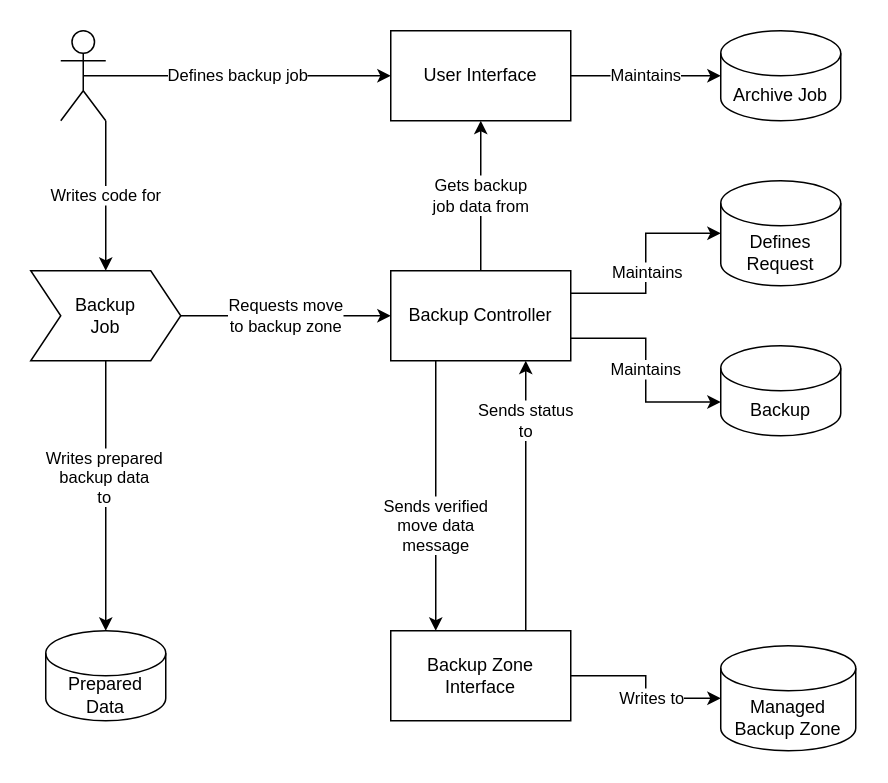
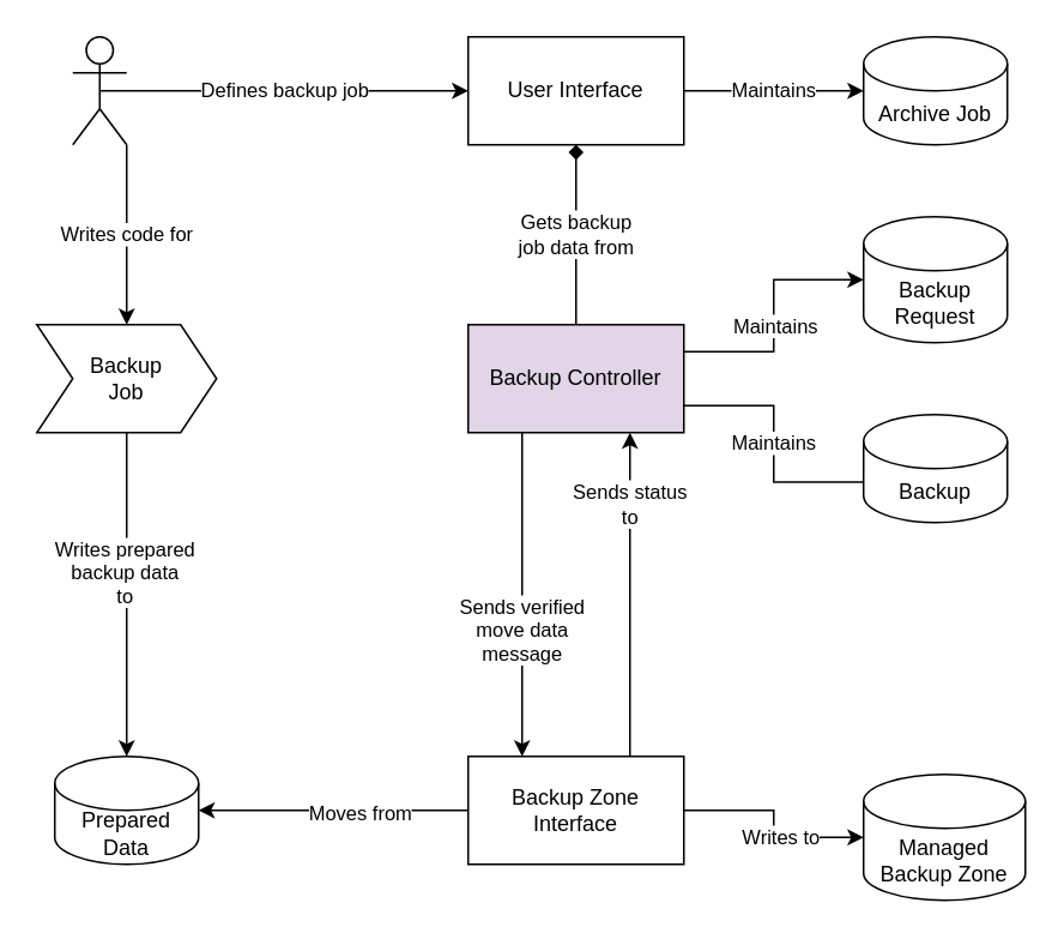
  <mxCell id="0" />
  <mxCell id="1" parent="0" />
  <mxCell id="2" value="Maintains" style="edgeStyle=orthogonalEdgeStyle;rounded=0;orthogonalLoop=1;jettySize=auto;html=1;exitX=1;exitY=0.5;exitDx=0;exitDy=0;entryX=0;entryY=0.5;entryDx=0;entryDy=0;entryPerimeter=0;" edge="1" parent="1" source="3" target="7"><mxGeometry relative="1" as="geometry" /></mxCell>
  <mxCell id="3" value="User Interface" style="rounded=0;whiteSpace=wrap;html=1;" vertex="1" parent="1"><mxGeometry x="260" y="20" width="120" height="60" as="geometry" /></mxCell>
  <mxCell id="4" value="Defines backup job" style="edgeStyle=orthogonalEdgeStyle;rounded=0;orthogonalLoop=1;jettySize=auto;html=1;exitX=0.5;exitY=0.5;exitDx=0;exitDy=0;exitPerimeter=0;entryX=0;entryY=0.5;entryDx=0;entryDy=0;" edge="1" parent="1" source="6" target="3"><mxGeometry relative="1" as="geometry" /></mxCell>
  <mxCell id="5" value="Writes code for" style="edgeStyle=orthogonalEdgeStyle;rounded=0;orthogonalLoop=1;jettySize=auto;html=1;exitX=1;exitY=1;exitDx=0;exitDy=0;exitPerimeter=0;entryX=0.5;entryY=0;entryDx=0;entryDy=0;" edge="1" parent="1" source="6" target="19"><mxGeometry relative="1" as="geometry" /></mxCell>
  <mxCell id="6" value="" style="shape=umlActor;verticalLabelPosition=bottom;verticalAlign=top;html=1;outlineConnect=0;" vertex="1" parent="1"><mxGeometry x="40" y="20" width="30" height="60" as="geometry" /></mxCell>
  <mxCell id="7" value="Archive Job" style="shape=cylinder3;whiteSpace=wrap;html=1;boundedLbl=1;backgroundOutline=1;size=15;" vertex="1" parent="1"><mxGeometry x="480" y="20" width="80" height="60" as="geometry" /></mxCell>
  <mxCell id="8" style="edgeStyle=orthogonalEdgeStyle;rounded=0;orthogonalLoop=1;jettySize=auto;html=1;exitX=1;exitY=0.25;exitDx=0;exitDy=0;entryX=0;entryY=0.5;entryDx=0;entryDy=0;entryPerimeter=0;" edge="1" parent="1" source="13" target="14"><mxGeometry relative="1" as="geometry" /></mxCell>
  <mxCell id="9" value="Maintains" style="edgeLabel;html=1;align=center;verticalAlign=middle;resizable=0;points=[];" vertex="1" connectable="0" parent="8"><mxGeometry x="0.5" relative="1" as="geometry"><mxPoint x="-15" y="25" as="offset" /></mxGeometry></mxCell>
- <mxCell id="10" value="Maintains" style="edgeStyle=orthogonalEdgeStyle;rounded=0;orthogonalLoop=1;jettySize=auto;html=1;exitX=1;exitY=0.75;exitDx=0;exitDy=0;entryX=0;entryY=0;entryDx=0;entryDy=37.5;entryPerimeter=0;" edge="1" parent="1" source="13" target="15"><mxGeometry relative="1" as="geometry" /></mxCell>
- <mxCell id="11" value="&lt;div&gt;Gets backup&lt;/div&gt;&lt;div&gt;job data from&lt;br&gt;&lt;/div&gt;" style="edgeStyle=orthogonalEdgeStyle;rounded=0;orthogonalLoop=1;jettySize=auto;html=1;exitX=0.5;exitY=0;exitDx=0;exitDy=0;" edge="1" parent="1" source="13" target="3"><mxGeometry relative="1" as="geometry" /></mxCell>
+ <mxCell id="10" value="Maintains" style="edgeStyle=orthogonalEdgeStyle;rounded=0;orthogonalLoop=1;jettySize=auto;html=1;exitX=1;exitY=0.75;exitDx=0;exitDy=0;entryX=0;entryY=0;entryDx=0;entryDy=37.5;entryPerimeter=0;endArrow=none;" edge="1" parent="1" source="13" target="15"><mxGeometry relative="1" as="geometry" /></mxCell>
+ <mxCell id="11" value="&lt;div&gt;Gets backup&lt;/div&gt;&lt;div&gt;job data from&lt;br&gt;&lt;/div&gt;" style="edgeStyle=orthogonalEdgeStyle;rounded=0;orthogonalLoop=1;jettySize=auto;html=1;exitX=0.5;exitY=0;exitDx=0;exitDy=0;endArrow=diamond;" edge="1" parent="1" source="13" target="3"><mxGeometry relative="1" as="geometry" /></mxCell>
  <mxCell id="12" value="&lt;div&gt;Sends verified&lt;/div&gt;move data&lt;br&gt;&lt;div&gt;message&lt;br&gt;&lt;/div&gt;" style="edgeStyle=orthogonalEdgeStyle;rounded=0;orthogonalLoop=1;jettySize=auto;html=1;exitX=0.25;exitY=1;exitDx=0;exitDy=0;entryX=0.25;entryY=0;entryDx=0;entryDy=0;" edge="1" parent="1" source="13" target="26"><mxGeometry x="0.222" relative="1" as="geometry"><mxPoint as="offset" /></mxGeometry></mxCell>
- <mxCell id="13" value="Backup Controller" style="rounded=0;whiteSpace=wrap;html=1;" vertex="1" parent="1"><mxGeometry x="260" y="180" width="120" height="60" as="geometry" /></mxCell>
- <mxCell id="14" value="Defines Request" style="shape=cylinder3;whiteSpace=wrap;html=1;boundedLbl=1;backgroundOutline=1;size=15;" vertex="1" parent="1"><mxGeometry x="480" y="120" width="80" height="70" as="geometry" /></mxCell>
+ <mxCell id="13" value="Backup Controller" style="rounded=0;whiteSpace=wrap;html=1;fillColor=#e1d5e7;" vertex="1" parent="1"><mxGeometry x="260" y="180" width="120" height="60" as="geometry" /></mxCell>
+ <mxCell id="14" value="Backup Request" style="shape=cylinder3;whiteSpace=wrap;html=1;boundedLbl=1;backgroundOutline=1;size=15;" vertex="1" parent="1"><mxGeometry x="480" y="120" width="80" height="70" as="geometry" /></mxCell>
  <mxCell id="15" value="Backup" style="shape=cylinder3;whiteSpace=wrap;html=1;boundedLbl=1;backgroundOutline=1;size=15;" vertex="1" parent="1"><mxGeometry x="480" y="230" width="80" height="60" as="geometry" /></mxCell>
- <mxCell id="16" value="&lt;div&gt;Requests move &lt;br&gt;&lt;/div&gt;&lt;div&gt;to backup zone&lt;br&gt;&lt;/div&gt;" style="edgeStyle=orthogonalEdgeStyle;rounded=0;orthogonalLoop=1;jettySize=auto;html=1;exitX=1;exitY=0.5;exitDx=0;exitDy=0;" edge="1" parent="1" source="19" target="13"><mxGeometry relative="1" as="geometry" /></mxCell>
  <mxCell id="17" style="edgeStyle=orthogonalEdgeStyle;rounded=0;orthogonalLoop=1;jettySize=auto;html=1;exitX=0.5;exitY=1;exitDx=0;exitDy=0;entryX=0.5;entryY=0;entryDx=0;entryDy=0;entryPerimeter=0;" edge="1" parent="1" source="19" target="20"><mxGeometry relative="1" as="geometry" /></mxCell>
  <mxCell id="18" value="&lt;div&gt;Writes prepared&lt;/div&gt;&lt;div&gt;backup data&lt;/div&gt;&lt;div&gt;to&lt;br&gt;&lt;/div&gt;" style="edgeLabel;html=1;align=center;verticalAlign=middle;resizable=0;points=[];" vertex="1" connectable="0" parent="17"><mxGeometry x="-0.144" y="-2" relative="1" as="geometry"><mxPoint as="offset" /></mxGeometry></mxCell>
  <mxCell id="19" value="&lt;div&gt;Backup&lt;/div&gt;&lt;div&gt;Job&lt;/div&gt;" style="shape=step;perimeter=stepPerimeter;whiteSpace=wrap;html=1;fixedSize=1;" vertex="1" parent="1"><mxGeometry x="20" y="180" width="100" height="60" as="geometry" /></mxCell>
  <mxCell id="20" value="&lt;div&gt;Prepared&lt;/div&gt;&lt;div&gt;Data&lt;br&gt;&lt;/div&gt;" style="shape=cylinder3;whiteSpace=wrap;html=1;boundedLbl=1;backgroundOutline=1;size=15;" vertex="1" parent="1"><mxGeometry x="30" y="420" width="80" height="60" as="geometry" /></mxCell>
+ <mxCell id="21" style="edgeStyle=orthogonalEdgeStyle;rounded=0;orthogonalLoop=1;jettySize=auto;html=1;exitX=0;exitY=0.5;exitDx=0;exitDy=0;entryX=1;entryY=0.5;entryDx=0;entryDy=0;entryPerimeter=0;" edge="1" parent="1" source="26" target="20"><mxGeometry relative="1" as="geometry" /></mxCell>
+ <mxCell id="22" value="Moves from" style="edgeLabel;html=1;align=center;verticalAlign=middle;resizable=0;points=[];" vertex="1" connectable="0" parent="21"><mxGeometry x="-0.187" y="1" relative="1" as="geometry"><mxPoint as="offset" /></mxGeometry></mxCell>
  <mxCell id="23" style="edgeStyle=orthogonalEdgeStyle;rounded=0;orthogonalLoop=1;jettySize=auto;html=1;exitX=1;exitY=0.5;exitDx=0;exitDy=0;entryX=0;entryY=0.5;entryDx=0;entryDy=0;entryPerimeter=0;" edge="1" parent="1" source="26" target="27"><mxGeometry relative="1" as="geometry" /></mxCell>
  <mxCell id="24" value="Writes to" style="edgeLabel;html=1;align=center;verticalAlign=middle;resizable=0;points=[];" vertex="1" connectable="0" parent="23"><mxGeometry x="0.18" y="1" relative="1" as="geometry"><mxPoint as="offset" /></mxGeometry></mxCell>
  <mxCell id="25" value="&lt;div&gt;Sends status&lt;/div&gt;&lt;div&gt;to&lt;br&gt;&lt;/div&gt;" style="edgeStyle=orthogonalEdgeStyle;rounded=0;orthogonalLoop=1;jettySize=auto;html=1;exitX=0.75;exitY=0;exitDx=0;exitDy=0;entryX=0.75;entryY=1;entryDx=0;entryDy=0;" edge="1" parent="1" source="26" target="13"><mxGeometry x="0.556" relative="1" as="geometry"><mxPoint as="offset" /></mxGeometry></mxCell>
  <mxCell id="26" value="Backup Zone Interface" style="rounded=0;whiteSpace=wrap;html=1;" vertex="1" parent="1"><mxGeometry x="260" y="420" width="120" height="60" as="geometry" /></mxCell>
  <mxCell id="27" value="Managed Backup Zone" style="shape=cylinder3;whiteSpace=wrap;html=1;boundedLbl=1;backgroundOutline=1;size=15;" vertex="1" parent="1"><mxGeometry x="480" y="430" width="90" height="70" as="geometry" /></mxCell>
